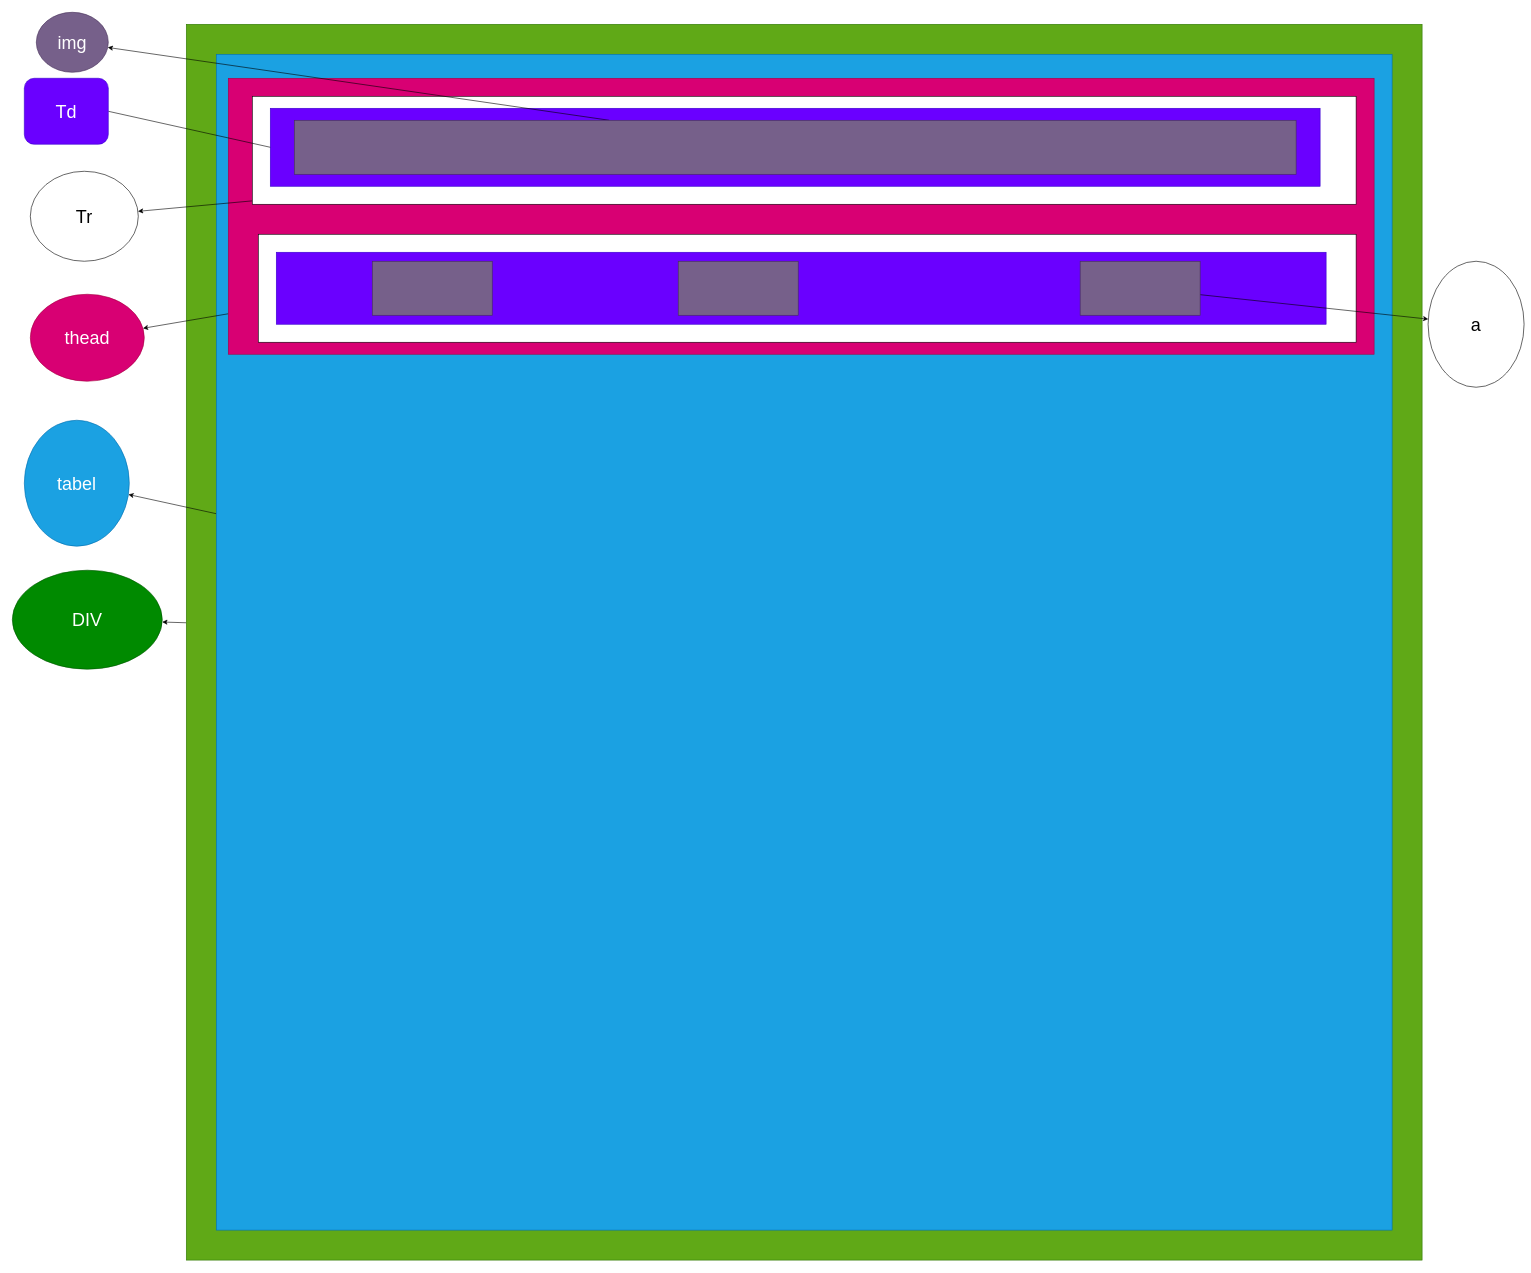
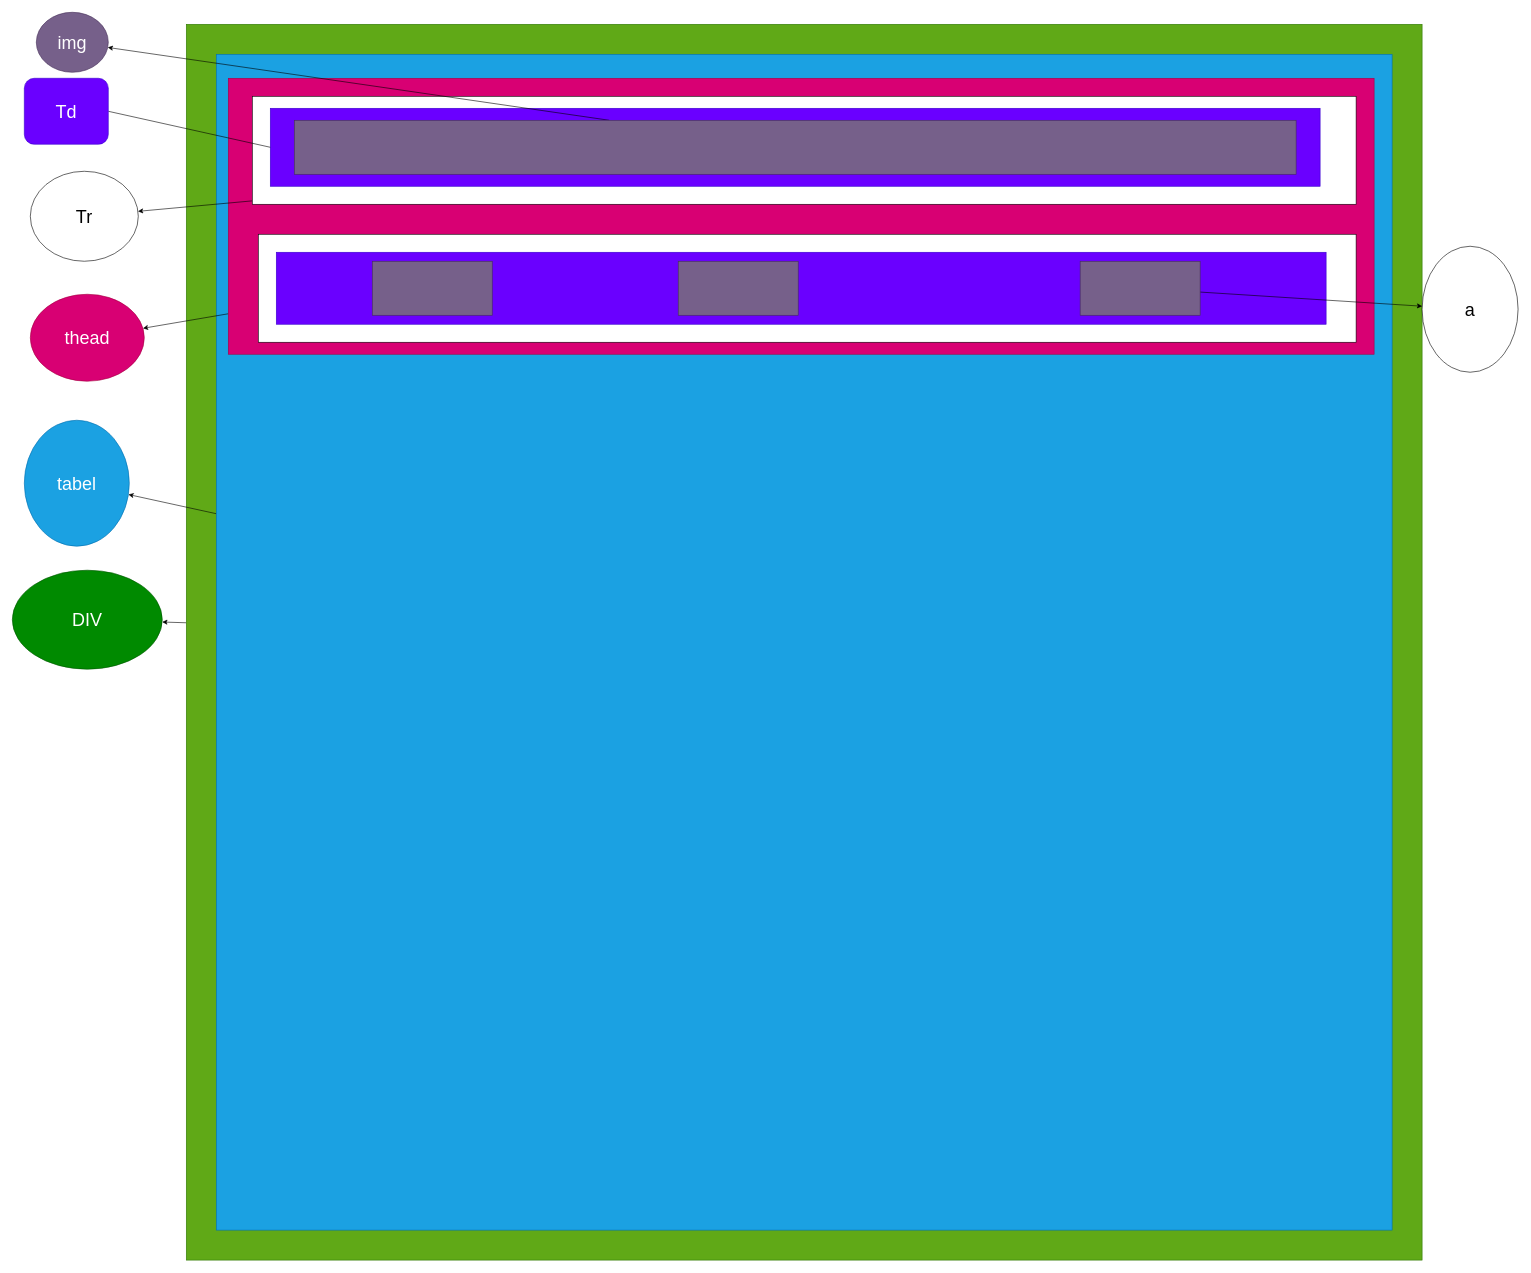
  <mxCell id="0" />
  <mxCell id="1" parent="0" />
  <mxCell id="2" style="edgeStyle=none;html=1;" parent="1" source="3" target="4" edge="1"><mxGeometry relative="1" as="geometry"><mxPoint x="80" y="990" as="targetPoint" /></mxGeometry></mxCell>
  <mxCell id="3" value="" style="whiteSpace=wrap;html=1;aspect=fixed;fillColor=#60a917;fontColor=#ffffff;strokeColor=#2D7600;" parent="1" vertex="1"><mxGeometry x="310" y="40" width="2060" height="2060" as="geometry" /></mxCell>
  <mxCell id="4" value="&lt;font style=&quot;font-size: 30px;&quot;&gt;DIV&lt;/font&gt;" style="ellipse;whiteSpace=wrap;html=1;fillColor=#008a00;fontColor=#ffffff;strokeColor=#005700;" parent="1" vertex="1"><mxGeometry x="20" y="950" width="250" height="165" as="geometry" /></mxCell>
  <mxCell id="5" style="edgeStyle=none;html=1;fontSize=30;" parent="1" source="6" target="7" edge="1"><mxGeometry relative="1" as="geometry"><mxPoint x="230" y="730" as="targetPoint" /></mxGeometry></mxCell>
  <mxCell id="6" value="" style="whiteSpace=wrap;html=1;aspect=fixed;fontSize=30;fillColor=#1ba1e2;fontColor=#ffffff;strokeColor=#006EAF;" parent="1" vertex="1"><mxGeometry x="360" y="90" width="1960" height="1960" as="geometry" /></mxCell>
  <mxCell id="7" value="tabel" style="ellipse;whiteSpace=wrap;html=1;fontSize=30;fillColor=#1ba1e2;fontColor=#ffffff;strokeColor=#006EAF;" parent="1" vertex="1"><mxGeometry x="40" y="700" width="175" height="210" as="geometry" /></mxCell>
  <mxCell id="8" style="edgeStyle=none;html=1;fontSize=30;" parent="1" source="9" target="10" edge="1"><mxGeometry relative="1" as="geometry"><mxPoint x="190" y="420" as="targetPoint" /></mxGeometry></mxCell>
  <mxCell id="9" value="" style="rounded=0;whiteSpace=wrap;html=1;fontSize=30;fillColor=#d80073;fontColor=#ffffff;strokeColor=#A50040;" parent="1" vertex="1"><mxGeometry x="380" y="130" width="1910" height="460" as="geometry" /></mxCell>
  <mxCell id="10" value="thead" style="ellipse;whiteSpace=wrap;html=1;fontSize=30;fillColor=#d80073;fontColor=#ffffff;strokeColor=#A50040;" parent="1" vertex="1"><mxGeometry x="50" y="490" width="190" height="145" as="geometry" /></mxCell>
  <mxCell id="11" style="edgeStyle=none;html=1;" edge="1" parent="1" source="12" target="13"><mxGeometry relative="1" as="geometry"><mxPoint x="190" y="370" as="targetPoint" /></mxGeometry></mxCell>
  <mxCell id="12" value="" style="rounded=0;whiteSpace=wrap;html=1;" vertex="1" parent="1"><mxGeometry x="420" y="160" width="1840" height="180" as="geometry" /></mxCell>
  <mxCell id="13" value="&lt;font style=&quot;font-size: 30px;&quot;&gt;Tr&lt;/font&gt;" style="ellipse;whiteSpace=wrap;html=1;" vertex="1" parent="1"><mxGeometry x="50" y="285" width="180" height="150" as="geometry" /></mxCell>
  <mxCell id="14" value="" style="rounded=0;whiteSpace=wrap;html=1;fontSize=30;fillColor=#6a00ff;fontColor=#ffffff;strokeColor=#3700CC;" vertex="1" parent="1"><mxGeometry x="450" y="180" width="1750" height="130" as="geometry" /></mxCell>
  <mxCell id="15" value="" style="endArrow=none;html=1;fontSize=30;entryX=0;entryY=0.5;entryDx=0;entryDy=0;exitX=1;exitY=0.5;exitDx=0;exitDy=0;" edge="1" parent="1" source="16" target="14"><mxGeometry width="50" height="50" relative="1" as="geometry"><mxPoint x="140" y="170" as="sourcePoint" /><mxPoint x="180" y="200" as="targetPoint" /></mxGeometry></mxCell>
  <mxCell id="16" value="Td" style="whiteSpace=wrap;html=1;fontSize=30;fillColor=#6a00ff;fontColor=#ffffff;strokeColor=#3700CC;rounded=1;" vertex="1" parent="1"><mxGeometry x="40" y="130" width="140" height="110" as="geometry" /></mxCell>
  <mxCell id="17" style="edgeStyle=none;html=1;fontSize=30;" edge="1" parent="1" source="18" target="19"><mxGeometry relative="1" as="geometry"><mxPoint x="180" y="80" as="targetPoint" /></mxGeometry></mxCell>
  <mxCell id="18" value="" style="rounded=0;whiteSpace=wrap;html=1;fontSize=30;fillColor=#76608a;fontColor=#ffffff;strokeColor=#432D57;" vertex="1" parent="1"><mxGeometry x="490" y="200" width="1670" height="90" as="geometry" /></mxCell>
  <mxCell id="19" value="img" style="ellipse;whiteSpace=wrap;html=1;fontSize=30;fillColor=#76608a;fontColor=#ffffff;strokeColor=#432D57;" vertex="1" parent="1"><mxGeometry x="60" y="20" width="120" height="100" as="geometry" /></mxCell>
  <mxCell id="20" value="" style="rounded=0;whiteSpace=wrap;html=1;fontSize=30;" vertex="1" parent="1"><mxGeometry x="430" y="390" width="1830" height="180" as="geometry" /></mxCell>
  <mxCell id="21" value="" style="rounded=0;whiteSpace=wrap;html=1;fontSize=30;fillColor=#6a00ff;fontColor=#ffffff;strokeColor=#3700CC;" vertex="1" parent="1"><mxGeometry x="460" y="420" width="1750" height="120" as="geometry" /></mxCell>
  <mxCell id="22" value="" style="rounded=0;whiteSpace=wrap;html=1;fontSize=30;fillColor=#76608a;fontColor=#ffffff;strokeColor=#432D57;" vertex="1" parent="1"><mxGeometry x="620" y="435" width="200" height="90" as="geometry" /></mxCell>
  <mxCell id="23" value="" style="rounded=0;whiteSpace=wrap;html=1;fontSize=30;fillColor=#76608a;fontColor=#ffffff;strokeColor=#432D57;" vertex="1" parent="1"><mxGeometry x="1130" y="435" width="200" height="90" as="geometry" /></mxCell>
  <mxCell id="24" style="edgeStyle=none;html=1;fontSize=30;" edge="1" parent="1" source="25" target="26"><mxGeometry relative="1" as="geometry"><mxPoint x="2430" y="470" as="targetPoint" /></mxGeometry></mxCell>
  <mxCell id="25" value="" style="rounded=0;whiteSpace=wrap;html=1;fontSize=30;fillColor=#76608a;fontColor=#ffffff;strokeColor=#432D57;" vertex="1" parent="1"><mxGeometry x="1800" y="435" width="200" height="90" as="geometry" /></mxCell>
- <mxCell id="26" value="a" style="ellipse;whiteSpace=wrap;html=1;fontSize=30;" vertex="1" parent="1"><mxGeometry x="2380" y="435" width="160" height="210" as="geometry" /></mxCell>
+ <mxCell id="26" value="a" style="ellipse;whiteSpace=wrap;html=1;fontSize=30;" vertex="1" parent="1"><mxGeometry x="2370" y="410" width="160" height="210" as="geometry" /></mxCell>
